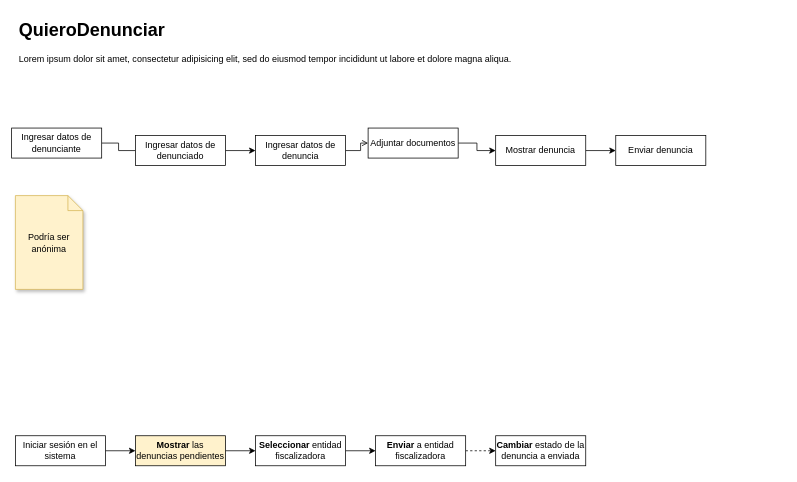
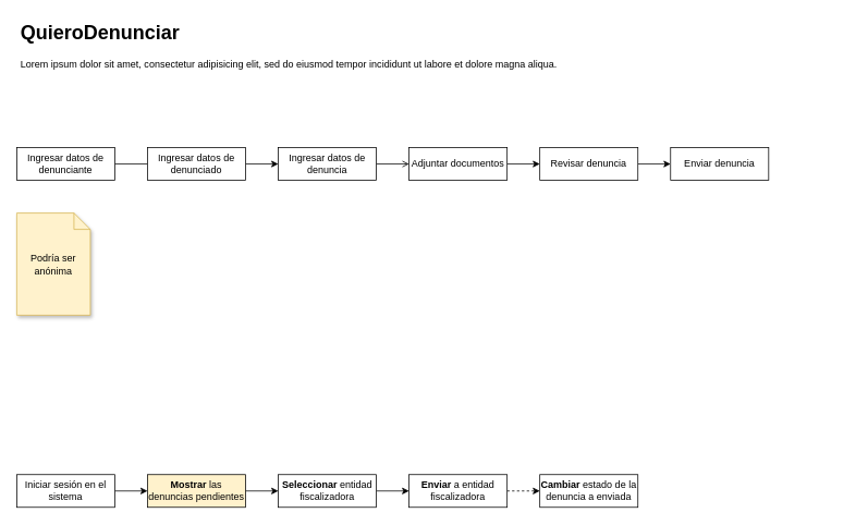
  <mxCell id="0" />
  <mxCell id="1" parent="0" />
  <mxCell id="2" value="" style="edgeStyle=orthogonalEdgeStyle;rounded=0;orthogonalLoop=1;jettySize=auto;html=1;endArrow=none;" parent="1" source="3" target="5" edge="1"><mxGeometry relative="1" as="geometry" /></mxCell>
- <mxCell id="3" value="Ingresar datos de denunciante" style="rounded=0;whiteSpace=wrap;html=1;" parent="1" vertex="1"><mxGeometry x="15" y="170" width="120" height="40" as="geometry" /></mxCell>
+ <mxCell id="3" value="Ingresar datos de denunciante" style="rounded=0;whiteSpace=wrap;html=1;" parent="1" vertex="1"><mxGeometry x="20" y="180" width="120" height="40" as="geometry" /></mxCell>
  <mxCell id="4" value="" style="edgeStyle=orthogonalEdgeStyle;rounded=0;orthogonalLoop=1;jettySize=auto;html=1;" parent="1" source="5" target="7" edge="1"><mxGeometry relative="1" as="geometry" /></mxCell>
  <mxCell id="5" value="Ingresar datos de denunciado" style="rounded=0;whiteSpace=wrap;html=1;" parent="1" vertex="1"><mxGeometry x="180" y="180" width="120" height="40" as="geometry" /></mxCell>
  <mxCell id="6" value="" style="edgeStyle=orthogonalEdgeStyle;rounded=0;orthogonalLoop=1;jettySize=auto;html=1;endArrow=open;" parent="1" source="7" target="9" edge="1"><mxGeometry relative="1" as="geometry" /></mxCell>
  <mxCell id="7" value="Ingresar datos de denuncia" style="rounded=0;whiteSpace=wrap;html=1;" parent="1" vertex="1"><mxGeometry x="340" y="180" width="120" height="40" as="geometry" /></mxCell>
  <mxCell id="8" value="" style="edgeStyle=orthogonalEdgeStyle;rounded=0;orthogonalLoop=1;jettySize=auto;html=1;" parent="1" source="9" target="13" edge="1"><mxGeometry relative="1" as="geometry" /></mxCell>
- <mxCell id="9" value="Adjuntar documentos" style="rounded=0;whiteSpace=wrap;html=1;" parent="1" vertex="1"><mxGeometry x="490" y="170" width="120" height="40" as="geometry" /></mxCell>
+ <mxCell id="9" value="Adjuntar documentos" style="rounded=0;whiteSpace=wrap;html=1;" parent="1" vertex="1"><mxGeometry x="500" y="180" width="120" height="40" as="geometry" /></mxCell>
  <mxCell id="10" value="Podría ser anónima" style="shape=note;size=20;whiteSpace=wrap;html=1;shadow=1;fillColor=#fff2cc;strokeColor=#d6b656;" parent="1" vertex="1"><mxGeometry x="20" y="260" width="90" height="125" as="geometry" /></mxCell>
  <mxCell id="11" value="&lt;h1&gt;QuieroDenunciar&lt;/h1&gt;&lt;p&gt;Lorem ipsum dolor sit amet, consectetur adipisicing elit, sed do eiusmod tempor incididunt ut labore et dolore magna aliqua.&lt;/p&gt;" style="text;html=1;strokeColor=none;fillColor=none;spacing=5;spacingTop=-20;whiteSpace=wrap;overflow=hidden;rounded=0;" parent="1" vertex="1"><mxGeometry x="20" y="20" width="1020" height="80" as="geometry" /></mxCell>
  <mxCell id="12" value="" style="edgeStyle=orthogonalEdgeStyle;rounded=0;orthogonalLoop=1;jettySize=auto;html=1;" parent="1" source="13" target="14" edge="1"><mxGeometry relative="1" as="geometry" /></mxCell>
- <mxCell id="13" value="Mostrar denuncia" style="rounded=0;whiteSpace=wrap;html=1;" parent="1" vertex="1"><mxGeometry x="660" y="180" width="120" height="40" as="geometry" /></mxCell>
+ <mxCell id="13" value="Revisar denuncia" style="rounded=0;whiteSpace=wrap;html=1;" parent="1" vertex="1"><mxGeometry x="660" y="180" width="120" height="40" as="geometry" /></mxCell>
  <mxCell id="14" value="Enviar denuncia" style="rounded=0;whiteSpace=wrap;html=1;" parent="1" vertex="1"><mxGeometry x="820" y="180" width="120" height="40" as="geometry" /></mxCell>
  <mxCell id="15" value="" style="edgeStyle=orthogonalEdgeStyle;rounded=0;orthogonalLoop=1;jettySize=auto;html=1;" edge="1" parent="1" source="16" target="18"><mxGeometry relative="1" as="geometry" /></mxCell>
  <mxCell id="16" value="Iniciar sesión en el sistema" style="rounded=0;whiteSpace=wrap;html=1;" vertex="1" parent="1"><mxGeometry x="20" y="580" width="120" height="40" as="geometry" /></mxCell>
  <mxCell id="17" value="" style="edgeStyle=orthogonalEdgeStyle;rounded=0;orthogonalLoop=1;jettySize=auto;html=1;" edge="1" parent="1" source="18" target="20"><mxGeometry relative="1" as="geometry" /></mxCell>
  <mxCell id="18" value="&lt;b&gt;Mostrar&lt;/b&gt; las denuncias pendientes" style="rounded=0;whiteSpace=wrap;html=1;fillColor=#fff2cc;" vertex="1" parent="1"><mxGeometry x="180" y="580" width="120" height="40" as="geometry" /></mxCell>
  <mxCell id="19" value="" style="edgeStyle=orthogonalEdgeStyle;rounded=0;orthogonalLoop=1;jettySize=auto;html=1;" edge="1" parent="1" source="20" target="22"><mxGeometry relative="1" as="geometry" /></mxCell>
  <mxCell id="20" value="&lt;b&gt;Seleccionar&lt;/b&gt; entidad fiscalizadora" style="rounded=0;whiteSpace=wrap;html=1;" vertex="1" parent="1"><mxGeometry x="340" y="580" width="120" height="40" as="geometry" /></mxCell>
  <mxCell id="21" value="" style="edgeStyle=orthogonalEdgeStyle;rounded=0;orthogonalLoop=1;jettySize=auto;html=1;dashed=1;" edge="1" parent="1" source="22" target="23"><mxGeometry relative="1" as="geometry" /></mxCell>
  <mxCell id="22" value="&lt;b&gt;Enviar&lt;/b&gt; a entidad fiscalizadora" style="rounded=0;whiteSpace=wrap;html=1;" vertex="1" parent="1"><mxGeometry x="500" y="580" width="120" height="40" as="geometry" /></mxCell>
  <mxCell id="23" value="&lt;b&gt;Cambiar&lt;/b&gt; estado de la denuncia a enviada" style="rounded=0;whiteSpace=wrap;html=1;" vertex="1" parent="1"><mxGeometry x="660" y="580" width="120" height="40" as="geometry" /></mxCell>
